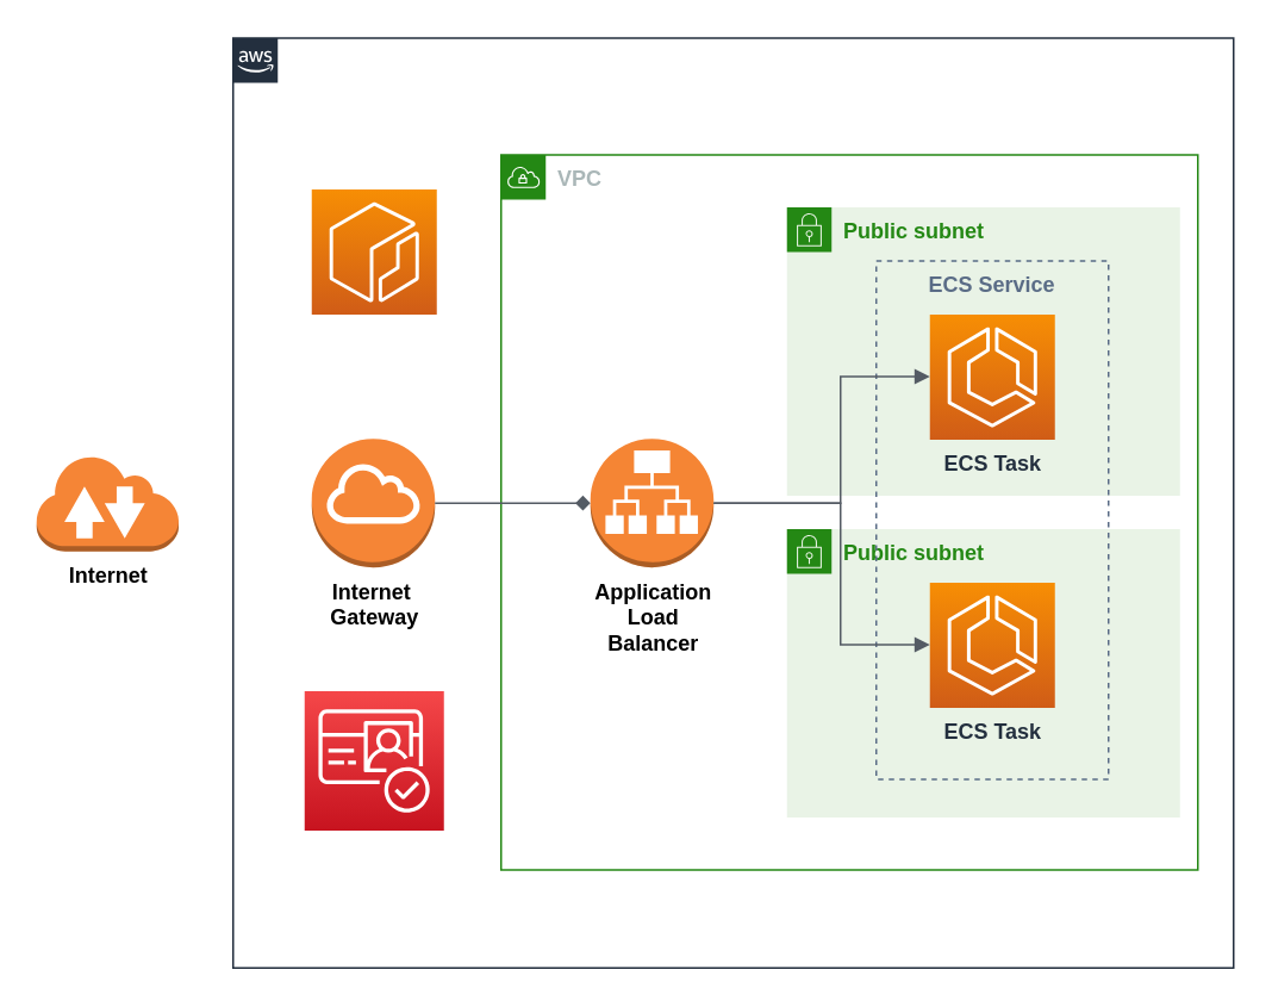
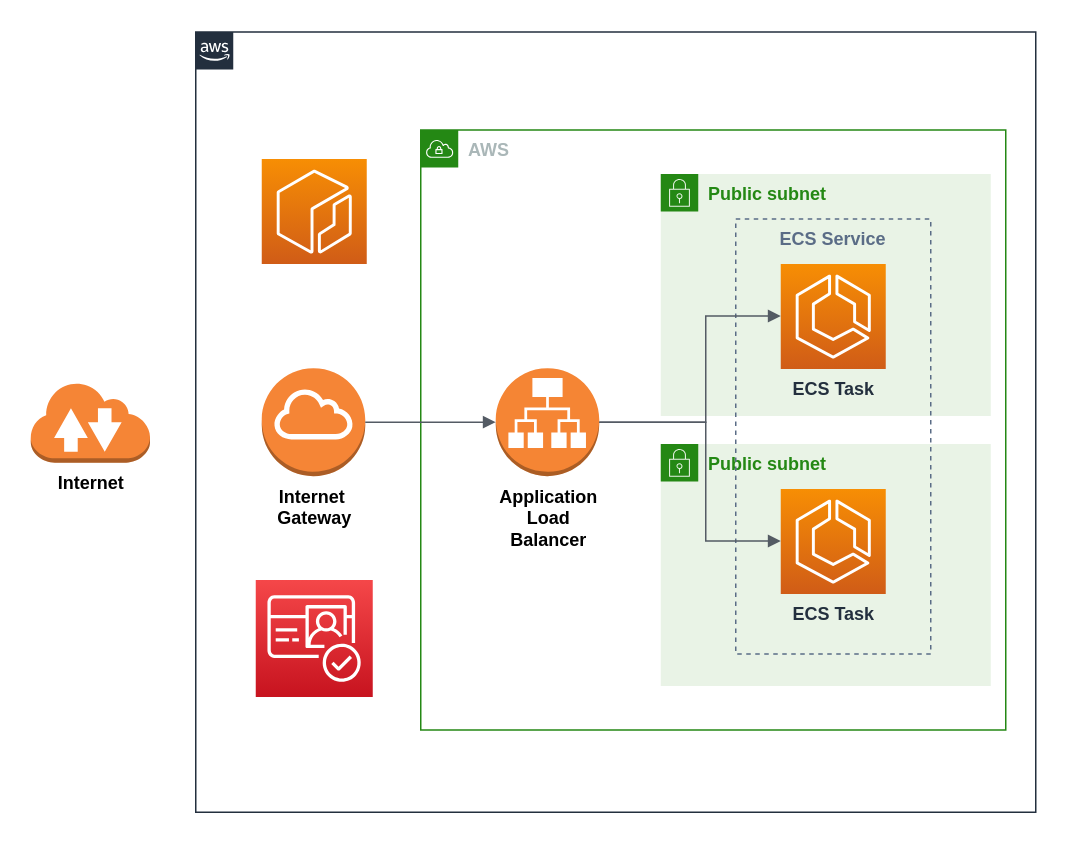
  <mxCell id="0" />
  <mxCell id="1" parent="0" />
  <mxCell id="2" value="AWS Cloud" style="points=[[0,0],[0.25,0],[0.5,0],[0.75,0],[1,0],[1,0.25],[1,0.5],[1,0.75],[1,1],[0.75,1],[0.5,1],[0.25,1],[0,1],[0,0.75],[0,0.5],[0,0.25]];outlineConnect=0;gradientColor=none;html=1;whiteSpace=wrap;fontSize=12;fontStyle=0;shape=mxgraph.aws4.group;grIcon=mxgraph.aws4.group_aws_cloud_alt;strokeColor=#232F3E;fillColor=none;verticalAlign=top;align=left;spacingLeft=30;fontColor=#FFFFFF;dashed=0;" parent="1" vertex="1"><mxGeometry x="130" y="20.69" width="560" height="520.12" as="geometry" /></mxCell>
- <mxCell id="3" value="VPC" style="points=[[0,0],[0.25,0],[0.5,0],[0.75,0],[1,0],[1,0.25],[1,0.5],[1,0.75],[1,1],[0.75,1],[0.5,1],[0.25,1],[0,1],[0,0.75],[0,0.5],[0,0.25]];outlineConnect=0;gradientColor=none;html=1;whiteSpace=wrap;fontSize=12;fontStyle=1;shape=mxgraph.aws4.group;grIcon=mxgraph.aws4.group_vpc;strokeColor=#248814;fillColor=none;verticalAlign=top;align=left;spacingLeft=30;fontColor=#AAB7B8;dashed=0;" parent="1" vertex="1"><mxGeometry x="280" y="86" width="390" height="400" as="geometry" /></mxCell>
+ <mxCell id="3" value="AWS" style="points=[[0,0],[0.25,0],[0.5,0],[0.75,0],[1,0],[1,0.25],[1,0.5],[1,0.75],[1,1],[0.75,1],[0.5,1],[0.25,1],[0,1],[0,0.75],[0,0.5],[0,0.25]];outlineConnect=0;gradientColor=none;html=1;whiteSpace=wrap;fontSize=12;fontStyle=1;shape=mxgraph.aws4.group;grIcon=mxgraph.aws4.group_vpc;strokeColor=#248814;fillColor=none;verticalAlign=top;align=left;spacingLeft=30;fontColor=#AAB7B8;dashed=0;" parent="1" vertex="1"><mxGeometry x="280" y="86" width="390" height="400" as="geometry" /></mxCell>
  <mxCell id="4" value="Public subnet" style="points=[[0,0],[0.25,0],[0.5,0],[0.75,0],[1,0],[1,0.25],[1,0.5],[1,0.75],[1,1],[0.75,1],[0.5,1],[0.25,1],[0,1],[0,0.75],[0,0.5],[0,0.25]];outlineConnect=0;gradientColor=none;html=1;whiteSpace=wrap;fontSize=12;fontStyle=1;shape=mxgraph.aws4.group;grIcon=mxgraph.aws4.group_security_group;grStroke=0;strokeColor=#248814;fillColor=#E9F3E6;verticalAlign=top;align=left;spacingLeft=30;fontColor=#248814;dashed=0;" parent="1" vertex="1"><mxGeometry x="440" y="295.38" width="220" height="161.25" as="geometry" /></mxCell>
  <mxCell id="5" value="Public subnet" style="points=[[0,0],[0.25,0],[0.5,0],[0.75,0],[1,0],[1,0.25],[1,0.5],[1,0.75],[1,1],[0.75,1],[0.5,1],[0.25,1],[0,1],[0,0.75],[0,0.5],[0,0.25]];outlineConnect=0;gradientColor=none;html=1;whiteSpace=wrap;fontSize=12;fontStyle=1;shape=mxgraph.aws4.group;grIcon=mxgraph.aws4.group_security_group;grStroke=0;strokeColor=#248814;fillColor=#E9F3E6;verticalAlign=top;align=left;spacingLeft=30;fontColor=#248814;dashed=0;" parent="1" vertex="1"><mxGeometry x="440" y="115.38" width="220" height="161.25" as="geometry" /></mxCell>
  <mxCell id="6" value="ECS Service" style="fillColor=none;strokeColor=#5A6C86;dashed=1;verticalAlign=top;fontStyle=1;fontColor=#5A6C86;" parent="1" vertex="1"><mxGeometry x="490" y="145.38" width="130" height="290" as="geometry" /></mxCell>
  <mxCell id="7" value="&lt;b&gt;Application&lt;br&gt;Load&lt;br&gt;Balancer&lt;/b&gt;" style="outlineConnect=0;dashed=0;verticalLabelPosition=bottom;verticalAlign=top;align=center;html=1;shape=mxgraph.aws3.application_load_balancer;fillColor=#F58534;gradientColor=none;" parent="1" vertex="1"><mxGeometry x="330" y="244.75" width="69" height="72" as="geometry" /></mxCell>
  <mxCell id="8" value="&lt;b&gt;Internet&amp;nbsp;&lt;br&gt;Gateway&lt;/b&gt;" style="outlineConnect=0;dashed=0;verticalLabelPosition=bottom;verticalAlign=top;align=center;html=1;shape=mxgraph.aws3.internet_gateway;fillColor=#F58536;gradientColor=none;" parent="1" vertex="1"><mxGeometry x="174" y="244.75" width="69" height="72" as="geometry" /></mxCell>
  <mxCell id="9" value="ECS Task" style="outlineConnect=0;fontColor=#232F3E;gradientColor=#F78E04;gradientDirection=north;fillColor=#D05C17;strokeColor=#ffffff;dashed=0;verticalLabelPosition=bottom;verticalAlign=top;align=center;html=1;fontSize=12;fontStyle=1;aspect=fixed;shape=mxgraph.aws4.resourceIcon;resIcon=mxgraph.aws4.ecs;" parent="1" vertex="1"><mxGeometry x="520" y="175.38" width="70" height="70" as="geometry" /></mxCell>
  <mxCell id="10" value="ECS Task" style="outlineConnect=0;fontColor=#232F3E;gradientColor=#F78E04;gradientDirection=north;fillColor=#D05C17;strokeColor=#ffffff;dashed=0;verticalLabelPosition=bottom;verticalAlign=top;align=center;html=1;fontSize=12;fontStyle=1;aspect=fixed;shape=mxgraph.aws4.resourceIcon;resIcon=mxgraph.aws4.ecs;" parent="1" vertex="1"><mxGeometry x="520" y="325.38" width="70" height="70" as="geometry" /></mxCell>
- <mxCell id="11" value="" style="edgeStyle=orthogonalEdgeStyle;html=1;endArrow=diamond;elbow=vertical;startArrow=none;endFill=1;strokeColor=#545B64;rounded=0;entryX=0;entryY=0.5;entryDx=0;entryDy=0;entryPerimeter=0;exitX=1;exitY=0.5;exitDx=0;exitDy=0;exitPerimeter=0;" parent="1" source="8" target="7" edge="1"><mxGeometry width="100" relative="1" as="geometry"><mxPoint x="320" y="281" as="sourcePoint" /><mxPoint x="300" y="376" as="targetPoint" /></mxGeometry></mxCell>
+ <mxCell id="11" value="" style="edgeStyle=orthogonalEdgeStyle;html=1;endArrow=block;elbow=vertical;startArrow=none;endFill=1;strokeColor=#545B64;rounded=0;entryX=0;entryY=0.5;entryDx=0;entryDy=0;entryPerimeter=0;exitX=1;exitY=0.5;exitDx=0;exitDy=0;exitPerimeter=0;" parent="1" source="8" target="7" edge="1"><mxGeometry width="100" relative="1" as="geometry"><mxPoint x="320" y="281" as="sourcePoint" /><mxPoint x="300" y="376" as="targetPoint" /></mxGeometry></mxCell>
  <mxCell id="12" value="" style="edgeStyle=orthogonalEdgeStyle;html=1;endArrow=block;elbow=vertical;startArrow=none;endFill=1;strokeColor=#545B64;rounded=0;exitX=1;exitY=0.5;exitDx=0;exitDy=0;exitPerimeter=0;" parent="1" source="7" target="10" edge="1"><mxGeometry width="100" relative="1" as="geometry"><mxPoint x="230" y="556" as="sourcePoint" /><mxPoint x="330" y="556" as="targetPoint" /><Array as="points"><mxPoint x="470" y="281" /><mxPoint x="470" y="360" /></Array></mxGeometry></mxCell>
  <mxCell id="13" value="" style="edgeStyle=orthogonalEdgeStyle;html=1;endArrow=block;elbow=vertical;startArrow=none;endFill=1;strokeColor=#545B64;rounded=0;exitX=1;exitY=0.5;exitDx=0;exitDy=0;exitPerimeter=0;" parent="1" source="7" target="9" edge="1"><mxGeometry width="100" relative="1" as="geometry"><mxPoint x="439" y="290.88" as="sourcePoint" /><mxPoint x="565" y="335.38" as="targetPoint" /><Array as="points"><mxPoint x="470" y="281" /><mxPoint x="470" y="210" /></Array></mxGeometry></mxCell>
  <mxCell id="14" value="&lt;b&gt;Internet&lt;/b&gt;" style="outlineConnect=0;dashed=0;verticalLabelPosition=bottom;verticalAlign=top;align=center;html=1;shape=mxgraph.aws3.internet_2;fillColor=#F58536;gradientColor=none;shadow=0;strokeWidth=3;" parent="1" vertex="1"><mxGeometry x="20" y="253.75" width="79.5" height="54" as="geometry" /></mxCell>
  <mxCell id="15" value="&lt;b&gt;Elastic&amp;nbsp;&lt;br&gt;Container&lt;br&gt;Registry&lt;/b&gt;" style="outlineConnect=0;fontColor=#FFFFFF;gradientColor=#F78E04;gradientDirection=north;fillColor=#D05C17;strokeColor=#ffffff;dashed=0;verticalLabelPosition=bottom;verticalAlign=top;align=center;html=1;fontSize=12;fontStyle=0;aspect=fixed;shape=mxgraph.aws4.resourceIcon;resIcon=mxgraph.aws4.ecr;" parent="1" vertex="1"><mxGeometry x="174" y="105.38" width="70" height="70" as="geometry" /></mxCell>
  <mxCell id="16" value="&lt;b&gt;Cognito UserPool&lt;/b&gt;" style="outlineConnect=0;fontColor=#FFFFFF;gradientColor=#F54749;gradientDirection=north;fillColor=#C7131F;strokeColor=#ffffff;dashed=0;verticalLabelPosition=bottom;verticalAlign=top;align=center;html=1;fontSize=12;fontStyle=0;aspect=fixed;shape=mxgraph.aws4.resourceIcon;resIcon=mxgraph.aws4.cognito;" parent="1" vertex="1"><mxGeometry x="170" y="386" width="78" height="78" as="geometry" /></mxCell>
